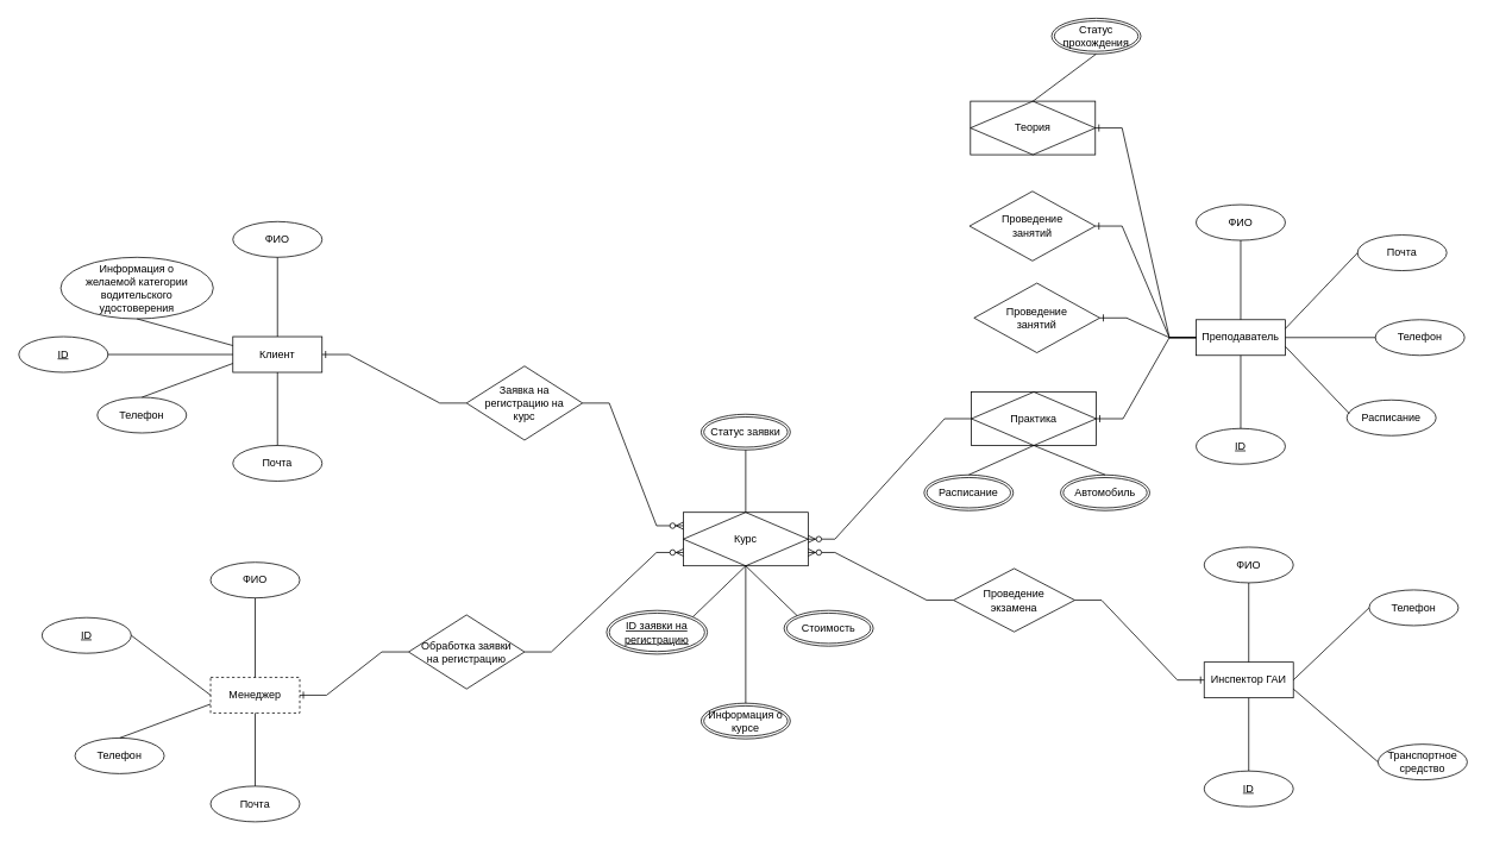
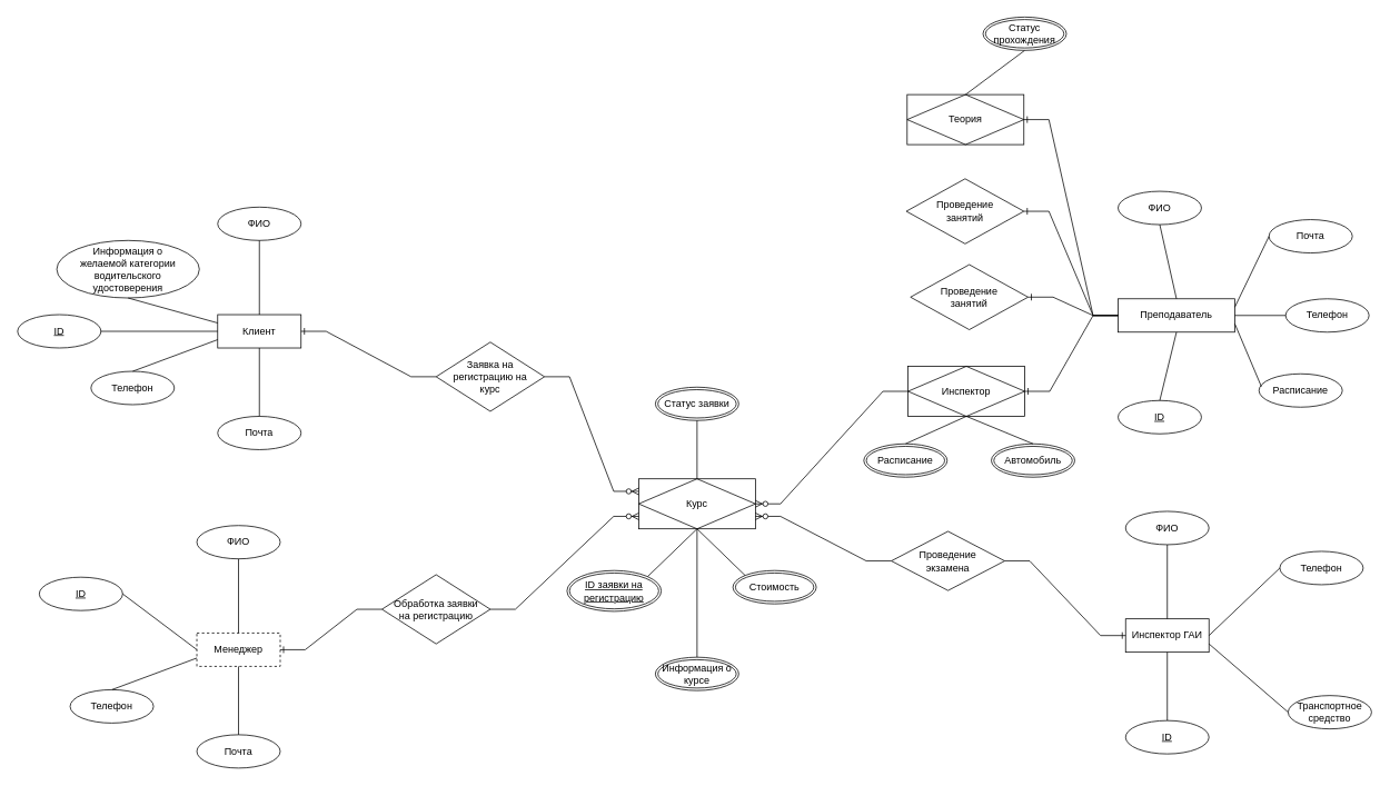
  <mxCell id="0" />
  <mxCell id="1" parent="0" />
  <mxCell id="2" value="Курс" style="shape=associativeEntity;whiteSpace=wrap;html=1;align=center;" parent="1" vertex="1"><mxGeometry x="765" y="574" width="140" height="60" as="geometry" /></mxCell>
  <mxCell id="3" value="Статус заявки" style="ellipse;shape=doubleEllipse;margin=3;whiteSpace=wrap;html=1;align=center;" parent="1" vertex="1"><mxGeometry x="785" y="464" width="100" height="40" as="geometry" /></mxCell>
  <mxCell id="4" value="Информация о&lt;br&gt;курсе" style="ellipse;shape=doubleEllipse;margin=3;whiteSpace=wrap;html=1;align=center;" parent="1" vertex="1"><mxGeometry x="785" y="788" width="100" height="40" as="geometry" /></mxCell>
  <mxCell id="5" value="&lt;u&gt;ID заявки на регистрацию&lt;/u&gt;" style="ellipse;shape=doubleEllipse;margin=3;whiteSpace=wrap;html=1;align=center;" parent="1" vertex="1"><mxGeometry x="679" y="684" width="113" height="49" as="geometry" /></mxCell>
  <mxCell id="6" value="Стоимость" style="ellipse;shape=doubleEllipse;margin=3;whiteSpace=wrap;html=1;align=center;" parent="1" vertex="1"><mxGeometry x="878" y="684" width="100" height="40" as="geometry" /></mxCell>
  <mxCell id="7" value="" style="edgeStyle=entityRelationEdgeStyle;fontSize=12;html=1;endArrow=ERzeroToMany;endFill=1;rounded=0;entryX=0;entryY=0.25;entryDx=0;entryDy=0;exitX=1;exitY=0.5;exitDx=0;exitDy=0;" parent="1" source="8" target="2" edge="1"><mxGeometry width="100" height="100" relative="1" as="geometry"><mxPoint x="556" y="440" as="sourcePoint" /><mxPoint x="588" y="469" as="targetPoint" /></mxGeometry></mxCell>
  <mxCell id="8" value="Заявка на регистрацию на&lt;div&gt;курс&lt;/div&gt;" style="shape=rhombus;perimeter=rhombusPerimeter;whiteSpace=wrap;html=1;align=center;" parent="1" vertex="1"><mxGeometry x="522" y="410" width="130" height="83" as="geometry" /></mxCell>
  <mxCell id="9" value="Клиент" style="whiteSpace=wrap;html=1;align=center;" parent="1" vertex="1"><mxGeometry x="260" y="377" width="100" height="40" as="geometry" /></mxCell>
  <mxCell id="10" value="" style="edgeStyle=entityRelationEdgeStyle;fontSize=12;html=1;endArrow=ERone;endFill=1;rounded=0;entryX=1;entryY=0.5;entryDx=0;entryDy=0;exitX=0;exitY=0.5;exitDx=0;exitDy=0;" parent="1" source="8" target="9" edge="1"><mxGeometry width="100" height="100" relative="1" as="geometry"><mxPoint x="649" y="514" as="sourcePoint" /><mxPoint x="749" y="414" as="targetPoint" /></mxGeometry></mxCell>
  <mxCell id="11" value="ФИО" style="ellipse;whiteSpace=wrap;html=1;align=center;" parent="1" vertex="1"><mxGeometry x="260" y="248" width="100" height="40" as="geometry" /></mxCell>
  <mxCell id="12" value="Информация о&lt;br&gt;желаемой категории водительского&lt;div&gt;удостоверения&lt;/div&gt;" style="ellipse;whiteSpace=wrap;html=1;align=center;" parent="1" vertex="1"><mxGeometry x="67" y="288" width="171" height="69" as="geometry" /></mxCell>
  <mxCell id="13" value="Почта" style="ellipse;whiteSpace=wrap;html=1;align=center;" parent="1" vertex="1"><mxGeometry x="260" y="499" width="100" height="40" as="geometry" /></mxCell>
  <mxCell id="14" value="Телефон" style="ellipse;whiteSpace=wrap;html=1;align=center;" parent="1" vertex="1"><mxGeometry x="108" y="445" width="100" height="40" as="geometry" /></mxCell>
  <mxCell id="15" value="" style="endArrow=none;html=1;rounded=0;exitX=0.5;exitY=1;exitDx=0;exitDy=0;entryX=0.5;entryY=0;entryDx=0;entryDy=0;" parent="1" source="11" target="9" edge="1"><mxGeometry width="50" height="50" relative="1" as="geometry"><mxPoint x="456" y="458" as="sourcePoint" /><mxPoint x="506" y="408" as="targetPoint" /></mxGeometry></mxCell>
  <mxCell id="16" value="" style="endArrow=none;html=1;rounded=0;exitX=0.5;exitY=1;exitDx=0;exitDy=0;entryX=0.5;entryY=0;entryDx=0;entryDy=0;" parent="1" source="9" target="13" edge="1"><mxGeometry width="50" height="50" relative="1" as="geometry"><mxPoint x="456" y="458" as="sourcePoint" /><mxPoint x="506" y="408" as="targetPoint" /></mxGeometry></mxCell>
  <mxCell id="17" value="" style="endArrow=none;html=1;rounded=0;exitX=0.5;exitY=0;exitDx=0;exitDy=0;entryX=0;entryY=0.75;entryDx=0;entryDy=0;" parent="1" source="14" target="9" edge="1"><mxGeometry width="50" height="50" relative="1" as="geometry"><mxPoint x="456" y="458" as="sourcePoint" /><mxPoint x="506" y="408" as="targetPoint" /></mxGeometry></mxCell>
  <mxCell id="18" value="" style="endArrow=none;html=1;rounded=0;exitX=0.5;exitY=1;exitDx=0;exitDy=0;entryX=0;entryY=0.25;entryDx=0;entryDy=0;" parent="1" source="12" target="9" edge="1"><mxGeometry width="50" height="50" relative="1" as="geometry"><mxPoint x="456" y="458" as="sourcePoint" /><mxPoint x="506" y="408" as="targetPoint" /></mxGeometry></mxCell>
  <mxCell id="19" value="" style="edgeStyle=entityRelationEdgeStyle;fontSize=12;html=1;endArrow=ERzeroToMany;endFill=1;rounded=0;entryX=1;entryY=0.75;entryDx=0;entryDy=0;exitX=0;exitY=0.5;exitDx=0;exitDy=0;" parent="1" source="20" target="2" edge="1"><mxGeometry width="100" height="100" relative="1" as="geometry"><mxPoint x="1092" y="604" as="sourcePoint" /><mxPoint x="1102" y="647" as="targetPoint" /></mxGeometry></mxCell>
  <mxCell id="20" value="Проведение&lt;br&gt;экзамена" style="shape=rhombus;perimeter=rhombusPerimeter;whiteSpace=wrap;html=1;align=center;" parent="1" vertex="1"><mxGeometry x="1068" y="637" width="136" height="71" as="geometry" /></mxCell>
  <mxCell id="21" value="Инспектор ГАИ" style="whiteSpace=wrap;html=1;align=center;" parent="1" vertex="1"><mxGeometry x="1349" y="742" width="100" height="40" as="geometry" /></mxCell>
  <mxCell id="22" value="" style="edgeStyle=entityRelationEdgeStyle;fontSize=12;html=1;endArrow=ERone;endFill=1;rounded=0;exitX=1;exitY=0.5;exitDx=0;exitDy=0;entryX=0;entryY=0.5;entryDx=0;entryDy=0;" parent="1" source="20" target="21" edge="1"><mxGeometry width="100" height="100" relative="1" as="geometry"><mxPoint x="1204" y="687.5" as="sourcePoint" /><mxPoint x="1358" y="235" as="targetPoint" /></mxGeometry></mxCell>
  <mxCell id="23" value="ФИО" style="ellipse;whiteSpace=wrap;html=1;align=center;" parent="1" vertex="1"><mxGeometry x="1349" y="613" width="100" height="40" as="geometry" /></mxCell>
  <mxCell id="24" value="&lt;u&gt;ID&lt;/u&gt;" style="ellipse;whiteSpace=wrap;html=1;align=center;" parent="1" vertex="1"><mxGeometry x="1349" y="864" width="100" height="40" as="geometry" /></mxCell>
  <mxCell id="25" value="" style="endArrow=none;html=1;rounded=0;exitX=0.5;exitY=1;exitDx=0;exitDy=0;entryX=0.5;entryY=0;entryDx=0;entryDy=0;" parent="1" source="23" target="21" edge="1"><mxGeometry width="50" height="50" relative="1" as="geometry"><mxPoint x="1545" y="823" as="sourcePoint" /><mxPoint x="1595" y="773" as="targetPoint" /></mxGeometry></mxCell>
  <mxCell id="26" value="" style="endArrow=none;html=1;rounded=0;exitX=0.5;exitY=1;exitDx=0;exitDy=0;entryX=0.5;entryY=0;entryDx=0;entryDy=0;" parent="1" source="21" target="24" edge="1"><mxGeometry width="50" height="50" relative="1" as="geometry"><mxPoint x="1545" y="823" as="sourcePoint" /><mxPoint x="1595" y="773" as="targetPoint" /></mxGeometry></mxCell>
  <mxCell id="27" value="&lt;u&gt;ID&lt;/u&gt;" style="ellipse;whiteSpace=wrap;html=1;align=center;" parent="1" vertex="1"><mxGeometry x="20" y="377" width="100" height="40" as="geometry" /></mxCell>
  <mxCell id="28" value="" style="endArrow=none;html=1;rounded=0;exitX=1;exitY=0.5;exitDx=0;exitDy=0;entryX=0;entryY=0.5;entryDx=0;entryDy=0;" parent="1" source="27" target="9" edge="1"><mxGeometry width="50" height="50" relative="1" as="geometry"><mxPoint x="168" y="355" as="sourcePoint" /><mxPoint x="215" y="397" as="targetPoint" /></mxGeometry></mxCell>
  <mxCell id="29" value="Телефон" style="ellipse;whiteSpace=wrap;html=1;align=center;" parent="1" vertex="1"><mxGeometry x="1534" y="661" width="100" height="40" as="geometry" /></mxCell>
  <mxCell id="30" value="" style="endArrow=none;html=1;rounded=0;exitX=1;exitY=0.5;exitDx=0;exitDy=0;entryX=0;entryY=0.5;entryDx=0;entryDy=0;" parent="1" source="21" target="29" edge="1"><mxGeometry width="50" height="50" relative="1" as="geometry"><mxPoint x="1409" y="663" as="sourcePoint" /><mxPoint x="1409" y="752" as="targetPoint" /></mxGeometry></mxCell>
  <mxCell id="31" value="" style="endArrow=none;html=1;rounded=0;exitX=0.5;exitY=1;exitDx=0;exitDy=0;entryX=0.5;entryY=0;entryDx=0;entryDy=0;" parent="1" source="3" target="2" edge="1"><mxGeometry width="50" height="50" relative="1" as="geometry"><mxPoint x="277" y="427" as="sourcePoint" /><mxPoint x="277" y="516" as="targetPoint" /></mxGeometry></mxCell>
  <mxCell id="32" value="" style="endArrow=none;html=1;rounded=0;exitX=0.5;exitY=1;exitDx=0;exitDy=0;entryX=0.5;entryY=0;entryDx=0;entryDy=0;" parent="1" source="2" target="4" edge="1"><mxGeometry width="50" height="50" relative="1" as="geometry"><mxPoint x="834.17" y="657" as="sourcePoint" /><mxPoint x="834.17" y="727" as="targetPoint" /></mxGeometry></mxCell>
  <mxCell id="33" value="" style="endArrow=none;html=1;rounded=0;exitX=1;exitY=0;exitDx=0;exitDy=0;entryX=0.5;entryY=1;entryDx=0;entryDy=0;" parent="1" source="5" target="2" edge="1"><mxGeometry width="50" height="50" relative="1" as="geometry"><mxPoint x="855" y="524" as="sourcePoint" /><mxPoint x="855" y="594" as="targetPoint" /></mxGeometry></mxCell>
  <mxCell id="34" value="" style="endArrow=none;html=1;rounded=0;exitX=0;exitY=0;exitDx=0;exitDy=0;entryX=0.5;entryY=1;entryDx=0;entryDy=0;" parent="1" source="6" target="2" edge="1"><mxGeometry width="50" height="50" relative="1" as="geometry"><mxPoint x="865" y="534" as="sourcePoint" /><mxPoint x="865" y="604" as="targetPoint" /></mxGeometry></mxCell>
  <mxCell id="35" value="Проведение&lt;br&gt;занятий" style="shape=rhombus;perimeter=rhombusPerimeter;whiteSpace=wrap;html=1;align=center;" parent="1" vertex="1"><mxGeometry x="1086" y="214" width="141" height="78" as="geometry" /></mxCell>
- <mxCell id="36" value="Преподаватель" style="whiteSpace=wrap;html=1;align=center;" parent="1" vertex="1"><mxGeometry x="1340" y="358" width="100" height="40" as="geometry" /></mxCell>
+ <mxCell id="36" value="Преподаватель" style="whiteSpace=wrap;html=1;align=center;" parent="1" vertex="1"><mxGeometry x="1340" y="358" width="140" height="40" as="geometry" /></mxCell>
  <mxCell id="37" value="ФИО" style="ellipse;whiteSpace=wrap;html=1;align=center;" parent="1" vertex="1"><mxGeometry x="1340" y="229" width="100" height="40" as="geometry" /></mxCell>
  <mxCell id="38" value="&lt;u&gt;ID&lt;/u&gt;" style="ellipse;whiteSpace=wrap;html=1;align=center;" parent="1" vertex="1"><mxGeometry x="1340" y="480" width="100" height="40" as="geometry" /></mxCell>
  <mxCell id="39" value="" style="endArrow=none;html=1;rounded=0;exitX=0.5;exitY=1;exitDx=0;exitDy=0;entryX=0.5;entryY=0;entryDx=0;entryDy=0;" parent="1" source="37" target="36" edge="1"><mxGeometry width="50" height="50" relative="1" as="geometry"><mxPoint x="1536" y="439" as="sourcePoint" /><mxPoint x="1586" y="389" as="targetPoint" /></mxGeometry></mxCell>
  <mxCell id="40" value="" style="endArrow=none;html=1;rounded=0;exitX=0.5;exitY=1;exitDx=0;exitDy=0;entryX=0.5;entryY=0;entryDx=0;entryDy=0;" parent="1" source="36" target="38" edge="1"><mxGeometry width="50" height="50" relative="1" as="geometry"><mxPoint x="1536" y="439" as="sourcePoint" /><mxPoint x="1586" y="389" as="targetPoint" /></mxGeometry></mxCell>
  <mxCell id="41" value="Телефон" style="ellipse;whiteSpace=wrap;html=1;align=center;" parent="1" vertex="1"><mxGeometry x="1541" y="358" width="100" height="40" as="geometry" /></mxCell>
  <mxCell id="42" value="" style="endArrow=none;html=1;rounded=0;entryX=0;entryY=0.5;entryDx=0;entryDy=0;exitX=1;exitY=0.5;exitDx=0;exitDy=0;" parent="1" source="36" target="41" edge="1"><mxGeometry width="50" height="50" relative="1" as="geometry"><mxPoint x="1473" y="372" as="sourcePoint" /><mxPoint x="1400" y="368" as="targetPoint" /></mxGeometry></mxCell>
  <mxCell id="43" value="Обработка заявки&lt;br&gt;на регистрацию" style="shape=rhombus;perimeter=rhombusPerimeter;whiteSpace=wrap;html=1;align=center;" parent="1" vertex="1"><mxGeometry x="457" y="689" width="130" height="83" as="geometry" /></mxCell>
  <mxCell id="44" value="Менеджер" style="whiteSpace=wrap;html=1;align=center;dashed=1;" parent="1" vertex="1"><mxGeometry x="235" y="759" width="100" height="40" as="geometry" /></mxCell>
  <mxCell id="45" value="" style="edgeStyle=entityRelationEdgeStyle;fontSize=12;html=1;endArrow=ERone;endFill=1;rounded=0;entryX=1;entryY=0.5;entryDx=0;entryDy=0;exitX=0;exitY=0.5;exitDx=0;exitDy=0;" parent="1" source="43" target="44" edge="1"><mxGeometry width="100" height="100" relative="1" as="geometry"><mxPoint x="536" y="911" as="sourcePoint" /><mxPoint x="636" y="811" as="targetPoint" /></mxGeometry></mxCell>
  <mxCell id="46" value="ФИО" style="ellipse;whiteSpace=wrap;html=1;align=center;" parent="1" vertex="1"><mxGeometry x="235" y="630" width="100" height="40" as="geometry" /></mxCell>
  <mxCell id="47" value="Почта" style="ellipse;whiteSpace=wrap;html=1;align=center;" parent="1" vertex="1"><mxGeometry x="235" y="881" width="100" height="40" as="geometry" /></mxCell>
  <mxCell id="48" value="Телефон" style="ellipse;whiteSpace=wrap;html=1;align=center;" parent="1" vertex="1"><mxGeometry x="83" y="827" width="100" height="40" as="geometry" /></mxCell>
  <mxCell id="49" value="" style="endArrow=none;html=1;rounded=0;exitX=0.5;exitY=1;exitDx=0;exitDy=0;entryX=0.5;entryY=0;entryDx=0;entryDy=0;" parent="1" source="46" target="44" edge="1"><mxGeometry width="50" height="50" relative="1" as="geometry"><mxPoint x="431" y="840" as="sourcePoint" /><mxPoint x="481" y="790" as="targetPoint" /></mxGeometry></mxCell>
  <mxCell id="50" value="" style="endArrow=none;html=1;rounded=0;exitX=0.5;exitY=1;exitDx=0;exitDy=0;entryX=0.5;entryY=0;entryDx=0;entryDy=0;" parent="1" source="44" target="47" edge="1"><mxGeometry width="50" height="50" relative="1" as="geometry"><mxPoint x="431" y="840" as="sourcePoint" /><mxPoint x="481" y="790" as="targetPoint" /></mxGeometry></mxCell>
  <mxCell id="51" value="" style="endArrow=none;html=1;rounded=0;exitX=0.5;exitY=0;exitDx=0;exitDy=0;entryX=0;entryY=0.75;entryDx=0;entryDy=0;" parent="1" source="48" target="44" edge="1"><mxGeometry width="50" height="50" relative="1" as="geometry"><mxPoint x="431" y="840" as="sourcePoint" /><mxPoint x="481" y="790" as="targetPoint" /></mxGeometry></mxCell>
  <mxCell id="52" value="&lt;u&gt;ID&lt;/u&gt;" style="ellipse;whiteSpace=wrap;html=1;align=center;" parent="1" vertex="1"><mxGeometry x="46" y="692" width="100" height="40" as="geometry" /></mxCell>
  <mxCell id="53" value="" style="endArrow=none;html=1;rounded=0;exitX=1;exitY=0.5;exitDx=0;exitDy=0;entryX=0;entryY=0.5;entryDx=0;entryDy=0;" parent="1" source="52" target="44" edge="1"><mxGeometry width="50" height="50" relative="1" as="geometry"><mxPoint x="143" y="737" as="sourcePoint" /><mxPoint x="190" y="779" as="targetPoint" /></mxGeometry></mxCell>
  <mxCell id="54" value="" style="edgeStyle=entityRelationEdgeStyle;fontSize=12;html=1;endArrow=ERzeroToMany;endFill=1;rounded=0;entryX=0;entryY=0.75;entryDx=0;entryDy=0;exitX=1;exitY=0.5;exitDx=0;exitDy=0;" parent="1" source="43" target="2" edge="1"><mxGeometry width="100" height="100" relative="1" as="geometry"><mxPoint x="504" y="873" as="sourcePoint" /><mxPoint x="660" y="896" as="targetPoint" /></mxGeometry></mxCell>
  <mxCell id="55" value="Почта" style="ellipse;whiteSpace=wrap;html=1;align=center;" parent="1" vertex="1"><mxGeometry x="1521" y="263" width="100" height="40" as="geometry" /></mxCell>
  <mxCell id="56" value="" style="endArrow=none;html=1;rounded=0;entryX=0;entryY=0.5;entryDx=0;entryDy=0;exitX=1;exitY=0.25;exitDx=0;exitDy=0;" parent="1" source="36" target="55" edge="1"><mxGeometry width="50" height="50" relative="1" as="geometry"><mxPoint x="1450" y="388" as="sourcePoint" /><mxPoint x="1551" y="388" as="targetPoint" /></mxGeometry></mxCell>
  <mxCell id="57" value="Расписание" style="ellipse;whiteSpace=wrap;html=1;align=center;" parent="1" vertex="1"><mxGeometry x="1509" y="448" width="100" height="40" as="geometry" /></mxCell>
  <mxCell id="58" value="" style="endArrow=none;html=1;rounded=0;entryX=0.029;entryY=0.384;entryDx=0;entryDy=0;exitX=1;exitY=0.75;exitDx=0;exitDy=0;entryPerimeter=0;" parent="1" source="36" target="57" edge="1"><mxGeometry width="50" height="50" relative="1" as="geometry"><mxPoint x="1431" y="480" as="sourcePoint" /><mxPoint x="1512" y="395" as="targetPoint" /></mxGeometry></mxCell>
  <mxCell id="59" value="Транспортное&lt;br&gt;средство" style="ellipse;whiteSpace=wrap;html=1;align=center;" parent="1" vertex="1"><mxGeometry x="1544" y="834" width="100" height="40" as="geometry" /></mxCell>
  <mxCell id="60" value="" style="endArrow=none;html=1;rounded=0;exitX=1;exitY=0.75;exitDx=0;exitDy=0;entryX=0;entryY=0.5;entryDx=0;entryDy=0;" parent="1" source="21" target="59" edge="1"><mxGeometry width="50" height="50" relative="1" as="geometry"><mxPoint x="1459" y="772" as="sourcePoint" /><mxPoint x="1544" y="691" as="targetPoint" /></mxGeometry></mxCell>
- <mxCell id="61" value="Практика" style="shape=associativeEntity;whiteSpace=wrap;html=1;align=center;" vertex="1" parent="1"><mxGeometry x="1088" y="439" width="140" height="60" as="geometry" /></mxCell>
+ <mxCell id="61" value="Инспектор" style="shape=associativeEntity;whiteSpace=wrap;html=1;align=center;" vertex="1" parent="1"><mxGeometry x="1088" y="439" width="140" height="60" as="geometry" /></mxCell>
  <mxCell id="62" value="Теория" style="shape=associativeEntity;whiteSpace=wrap;html=1;align=center;" vertex="1" parent="1"><mxGeometry x="1087" y="113" width="140" height="60" as="geometry" /></mxCell>
  <mxCell id="63" value="" style="edgeStyle=entityRelationEdgeStyle;fontSize=12;html=1;endArrow=ERone;endFill=1;rounded=0;exitX=0;exitY=0.5;exitDx=0;exitDy=0;entryX=1;entryY=0.5;entryDx=0;entryDy=0;" edge="1" parent="1" source="36" target="35"><mxGeometry width="100" height="100" relative="1" as="geometry"><mxPoint x="1324" y="354" as="sourcePoint" /><mxPoint x="1379" y="407" as="targetPoint" /></mxGeometry></mxCell>
  <mxCell id="64" value="Расписание" style="ellipse;shape=doubleEllipse;margin=3;whiteSpace=wrap;html=1;align=center;" vertex="1" parent="1"><mxGeometry x="1035" y="532" width="100" height="40" as="geometry" /></mxCell>
  <mxCell id="65" value="Автомобиль" style="ellipse;shape=doubleEllipse;margin=3;whiteSpace=wrap;html=1;align=center;" vertex="1" parent="1"><mxGeometry x="1188" y="532" width="100" height="40" as="geometry" /></mxCell>
  <mxCell id="66" value="" style="endArrow=none;html=1;rounded=0;entryX=0.5;entryY=1;entryDx=0;entryDy=0;exitX=0.5;exitY=0;exitDx=0;exitDy=0;" edge="1" parent="1" source="64" target="61"><mxGeometry width="50" height="50" relative="1" as="geometry"><mxPoint x="909" y="484" as="sourcePoint" /><mxPoint x="959" y="434" as="targetPoint" /></mxGeometry></mxCell>
  <mxCell id="67" value="" style="endArrow=none;html=1;rounded=0;entryX=0.5;entryY=1;entryDx=0;entryDy=0;exitX=0.5;exitY=0;exitDx=0;exitDy=0;" edge="1" parent="1" source="65" target="61"><mxGeometry width="50" height="50" relative="1" as="geometry"><mxPoint x="1095" y="542" as="sourcePoint" /><mxPoint x="1168" y="509" as="targetPoint" /></mxGeometry></mxCell>
  <mxCell id="68" value="&lt;span style=&quot;font-weight: normal;&quot;&gt;Статус прохождения&lt;/span&gt;" style="ellipse;shape=doubleEllipse;margin=3;whiteSpace=wrap;html=1;align=center;fontStyle=1" vertex="1" parent="1"><mxGeometry x="1178" y="20" width="100" height="40" as="geometry" /></mxCell>
  <mxCell id="69" value="" style="endArrow=none;html=1;rounded=0;entryX=0.5;entryY=1;entryDx=0;entryDy=0;exitX=0.5;exitY=0;exitDx=0;exitDy=0;" edge="1" parent="1" source="62" target="68"><mxGeometry width="50" height="50" relative="1" as="geometry"><mxPoint x="1166" y="144" as="sourcePoint" /><mxPoint x="1089" y="100" as="targetPoint" /></mxGeometry></mxCell>
  <mxCell id="70" value="" style="edgeStyle=entityRelationEdgeStyle;fontSize=12;html=1;endArrow=ERzeroToMany;endFill=1;rounded=0;entryX=1;entryY=0.5;entryDx=0;entryDy=0;exitX=0;exitY=0.5;exitDx=0;exitDy=0;" edge="1" parent="1" source="61" target="2"><mxGeometry width="100" height="100" relative="1" as="geometry"><mxPoint x="1098" y="236" as="sourcePoint" /><mxPoint x="915" y="599" as="targetPoint" /></mxGeometry></mxCell>
  <mxCell id="71" value="" style="edgeStyle=entityRelationEdgeStyle;fontSize=12;html=1;endArrow=ERone;endFill=1;rounded=0;exitX=0;exitY=0.5;exitDx=0;exitDy=0;entryX=1;entryY=0.5;entryDx=0;entryDy=0;" edge="1" parent="1" source="36" target="61"><mxGeometry width="100" height="100" relative="1" as="geometry"><mxPoint x="1350" y="388" as="sourcePoint" /><mxPoint x="1238" y="348" as="targetPoint" /></mxGeometry></mxCell>
  <mxCell id="72" value="" style="edgeStyle=entityRelationEdgeStyle;fontSize=12;html=1;endArrow=ERone;endFill=1;rounded=0;exitX=0;exitY=0.5;exitDx=0;exitDy=0;entryX=1;entryY=0.5;entryDx=0;entryDy=0;" edge="1" parent="1" source="36" target="62"><mxGeometry width="100" height="100" relative="1" as="geometry"><mxPoint x="1350" y="388" as="sourcePoint" /><mxPoint x="1238" y="479" as="targetPoint" /></mxGeometry></mxCell>
  <mxCell id="73" value="Проведение&lt;br&gt;занятий" style="shape=rhombus;perimeter=rhombusPerimeter;whiteSpace=wrap;html=1;align=center;" vertex="1" parent="1"><mxGeometry x="1091" y="317" width="141" height="78" as="geometry" /></mxCell>
  <mxCell id="74" value="" style="edgeStyle=entityRelationEdgeStyle;fontSize=12;html=1;endArrow=ERone;endFill=1;rounded=0;exitX=0;exitY=0.5;exitDx=0;exitDy=0;entryX=1;entryY=0.5;entryDx=0;entryDy=0;" edge="1" parent="1" source="36" target="73"><mxGeometry width="100" height="100" relative="1" as="geometry"><mxPoint x="1350" y="388" as="sourcePoint" /><mxPoint x="1237" y="263" as="targetPoint" /></mxGeometry></mxCell>
